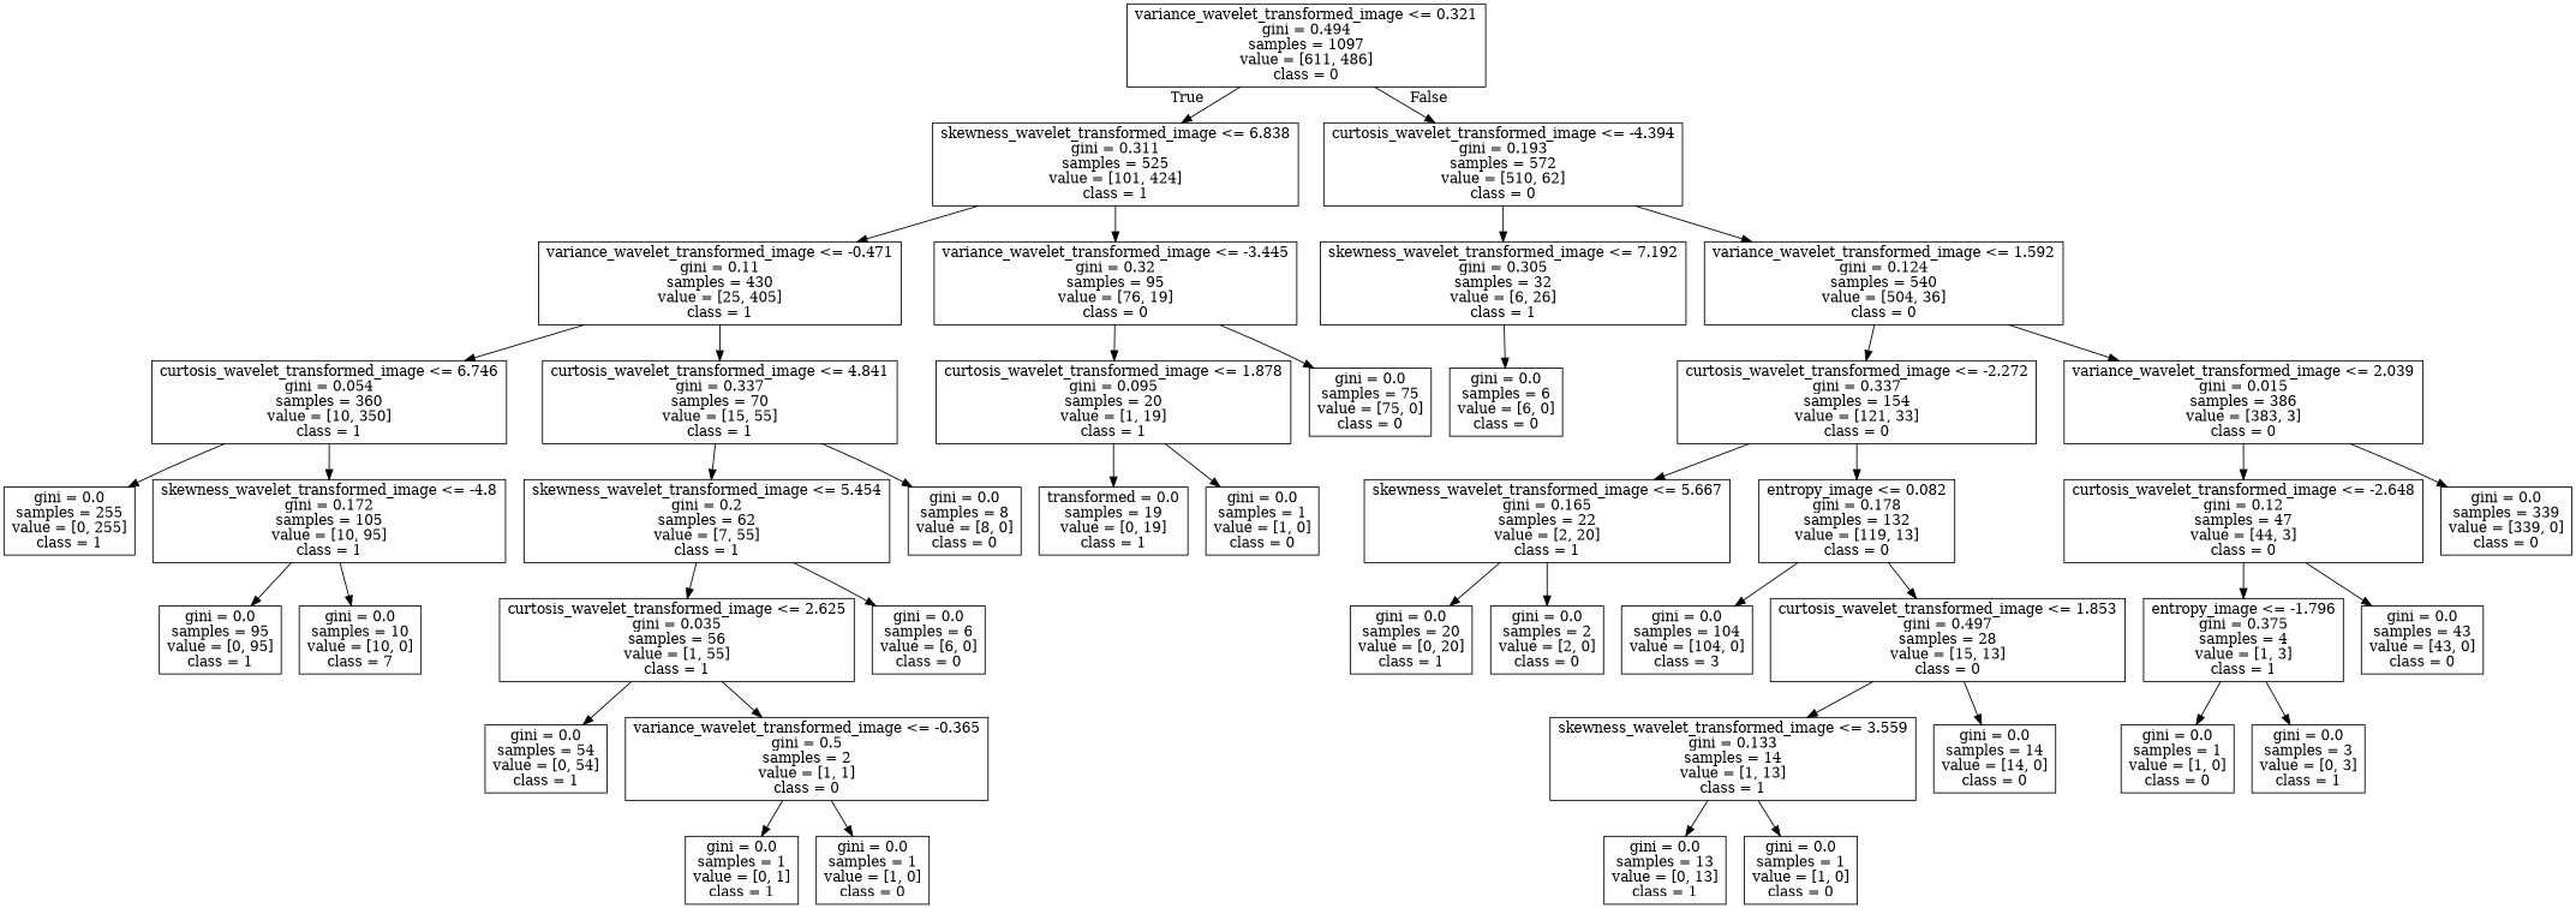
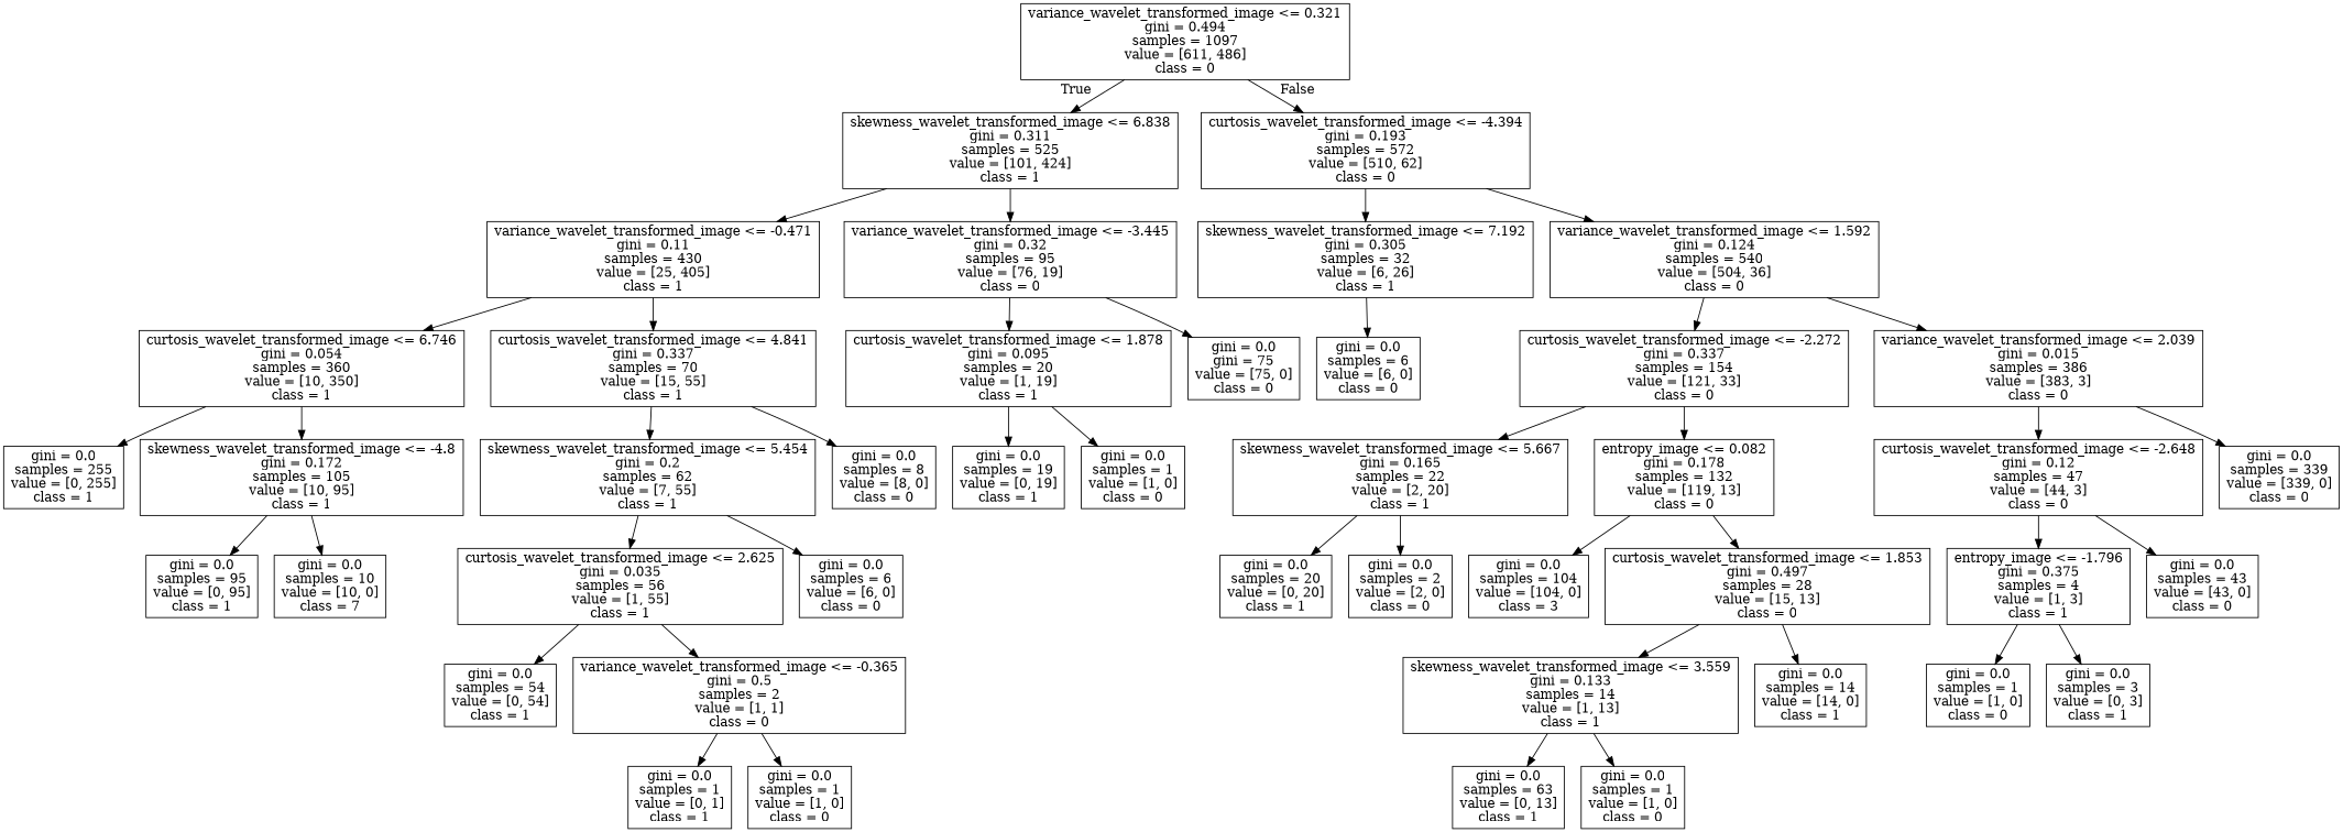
  digraph {
    node [shape=box]
    n1 [label="variance_wavelet_transformed_image <= 0.321\ngini = 0.494\nsamples = 1097\nvalue = [611, 486]\nclass = 0"]
    n2 [label="skewness_wavelet_transformed_image <= 6.838\ngini = 0.311\nsamples = 525\nvalue = [101, 424]\nclass = 1"]
    n3 [label="curtosis_wavelet_transformed_image <= -4.394\ngini = 0.193\nsamples = 572\nvalue = [510, 62]\nclass = 0"]
    n4 [label="variance_wavelet_transformed_image <= -0.471\ngini = 0.11\nsamples = 430\nvalue = [25, 405]\nclass = 1"]
    n5 [label="variance_wavelet_transformed_image <= -3.445\ngini = 0.32\nsamples = 95\nvalue = [76, 19]\nclass = 0"]
    n6 [label="skewness_wavelet_transformed_image <= 7.192\ngini = 0.305\nsamples = 32\nvalue = [6, 26]\nclass = 1"]
    n7 [label="variance_wavelet_transformed_image <= 1.592\ngini = 0.124\nsamples = 540\nvalue = [504, 36]\nclass = 0"]
    n8 [label="curtosis_wavelet_transformed_image <= 6.746\ngini = 0.054\nsamples = 360\nvalue = [10, 350]\nclass = 1"]
    n9 [label="curtosis_wavelet_transformed_image <= 4.841\ngini = 0.337\nsamples = 70\nvalue = [15, 55]\nclass = 1"]
    n10 [label="curtosis_wavelet_transformed_image <= 1.878\ngini = 0.095\nsamples = 20\nvalue = [1, 19]\nclass = 1"]
-   n11 [label="gini = 0.0\nsamples = 75\nvalue = [75, 0]\nclass = 0"]
+   n11 [label="gini = 0.0\ngini = 75\nvalue = [75, 0]\nclass = 0"]
    n12 [label="gini = 0.0\nsamples = 255\nvalue = [0, 255]\nclass = 1"]
    n13 [label="skewness_wavelet_transformed_image <= -4.8\ngini = 0.172\nsamples = 105\nvalue = [10, 95]\nclass = 1"]
    n14 [label="skewness_wavelet_transformed_image <= 5.454\ngini = 0.2\nsamples = 62\nvalue = [7, 55]\nclass = 1"]
    n15 [label="gini = 0.0\nsamples = 8\nvalue = [8, 0]\nclass = 0"]
    n16 [label="gini = 0.0\nsamples = 95\nvalue = [0, 95]\nclass = 1"]
    n17 [label="gini = 0.0\nsamples = 10\nvalue = [10, 0]\nclass = 7"]
    n18 [label="curtosis_wavelet_transformed_image <= 2.625\ngini = 0.035\nsamples = 56\nvalue = [1, 55]\nclass = 1"]
    n19 [label="gini = 0.0\nsamples = 6\nvalue = [6, 0]\nclass = 0"]
    n20 [label="gini = 0.0\nsamples = 54\nvalue = [0, 54]\nclass = 1"]
    n21 [label="variance_wavelet_transformed_image <= -0.365\ngini = 0.5\nsamples = 2\nvalue = [1, 1]\nclass = 0"]
    n22 [label="gini = 0.0\nsamples = 1\nvalue = [0, 1]\nclass = 1"]
    n23 [label="gini = 0.0\nsamples = 1\nvalue = [1, 0]\nclass = 0"]
-   n24 [label="transformed = 0.0\nsamples = 19\nvalue = [0, 19]\nclass = 1"]
+   n24 [label="gini = 0.0\nsamples = 19\nvalue = [0, 19]\nclass = 1"]
    n25 [label="gini = 0.0\nsamples = 1\nvalue = [1, 0]\nclass = 0"]
    n26 [label="gini = 0.0\nsamples = 6\nvalue = [6, 0]\nclass = 0"]
    n27 [label="curtosis_wavelet_transformed_image <= -2.272\ngini = 0.337\nsamples = 154\nvalue = [121, 33]\nclass = 0"]
    n28 [label="variance_wavelet_transformed_image <= 2.039\ngini = 0.015\nsamples = 386\nvalue = [383, 3]\nclass = 0"]
    n29 [label="skewness_wavelet_transformed_image <= 5.667\ngini = 0.165\nsamples = 22\nvalue = [2, 20]\nclass = 1"]
    n30 [label="entropy_image <= 0.082\ngini = 0.178\nsamples = 132\nvalue = [119, 13]\nclass = 0"]
    n31 [label="curtosis_wavelet_transformed_image <= -2.648\ngini = 0.12\nsamples = 47\nvalue = [44, 3]\nclass = 0"]
    n32 [label="gini = 0.0\nsamples = 339\nvalue = [339, 0]\nclass = 0"]
    n33 [label="gini = 0.0\nsamples = 20\nvalue = [0, 20]\nclass = 1"]
    n34 [label="gini = 0.0\nsamples = 2\nvalue = [2, 0]\nclass = 0"]
    n35 [label="gini = 0.0\nsamples = 104\nvalue = [104, 0]\nclass = 3"]
    n36 [label="curtosis_wavelet_transformed_image <= 1.853\ngini = 0.497\nsamples = 28\nvalue = [15, 13]\nclass = 0"]
    n37 [label="skewness_wavelet_transformed_image <= 3.559\ngini = 0.133\nsamples = 14\nvalue = [1, 13]\nclass = 1"]
-   n38 [label="gini = 0.0\nsamples = 14\nvalue = [14, 0]\nclass = 0"]
-   n39 [label="gini = 0.0\nsamples = 13\nvalue = [0, 13]\nclass = 1"]
+   n38 [label="gini = 0.0\nsamples = 14\nvalue = [14, 0]\nclass = 1"]
+   n39 [label="gini = 0.0\nsamples = 63\nvalue = [0, 13]\nclass = 1"]
    n40 [label="gini = 0.0\nsamples = 1\nvalue = [1, 0]\nclass = 0"]
    n41 [label="entropy_image <= -1.796\ngini = 0.375\nsamples = 4\nvalue = [1, 3]\nclass = 1"]
    n42 [label="gini = 0.0\nsamples = 43\nvalue = [43, 0]\nclass = 0"]
    n43 [label="gini = 0.0\nsamples = 1\nvalue = [1, 0]\nclass = 0"]
    n44 [label="gini = 0.0\nsamples = 3\nvalue = [0, 3]\nclass = 1"]
    n1 -> n2 [headlabel=True labelangle=45 labeldistance=2.5]
    n1 -> n3 [headlabel=False labelangle=-45 labeldistance=2.5]
    n2 -> n4
    n2 -> n5
    n3 -> n6
    n3 -> n7
    n4 -> n8
    n4 -> n9
    n5 -> n10
    n5 -> n11
    n6 -> n26
    n7 -> n27
    n7 -> n28
    n8 -> n12
    n8 -> n13
    n9 -> n14
    n9 -> n15
    n10 -> n24
    n10 -> n25
    n13 -> n16
    n13 -> n17
    n14 -> n18
    n14 -> n19
    n18 -> n20
    n18 -> n21
    n21 -> n22
    n21 -> n23
    n27 -> n29
    n27 -> n30
    n28 -> n31
    n28 -> n32
    n29 -> n33
    n29 -> n34
    n30 -> n35
    n30 -> n36
    n31 -> n41
    n31 -> n42
    n36 -> n37
    n36 -> n38
    n37 -> n39
    n37 -> n40
    n41 -> n43
    n41 -> n44
  }
